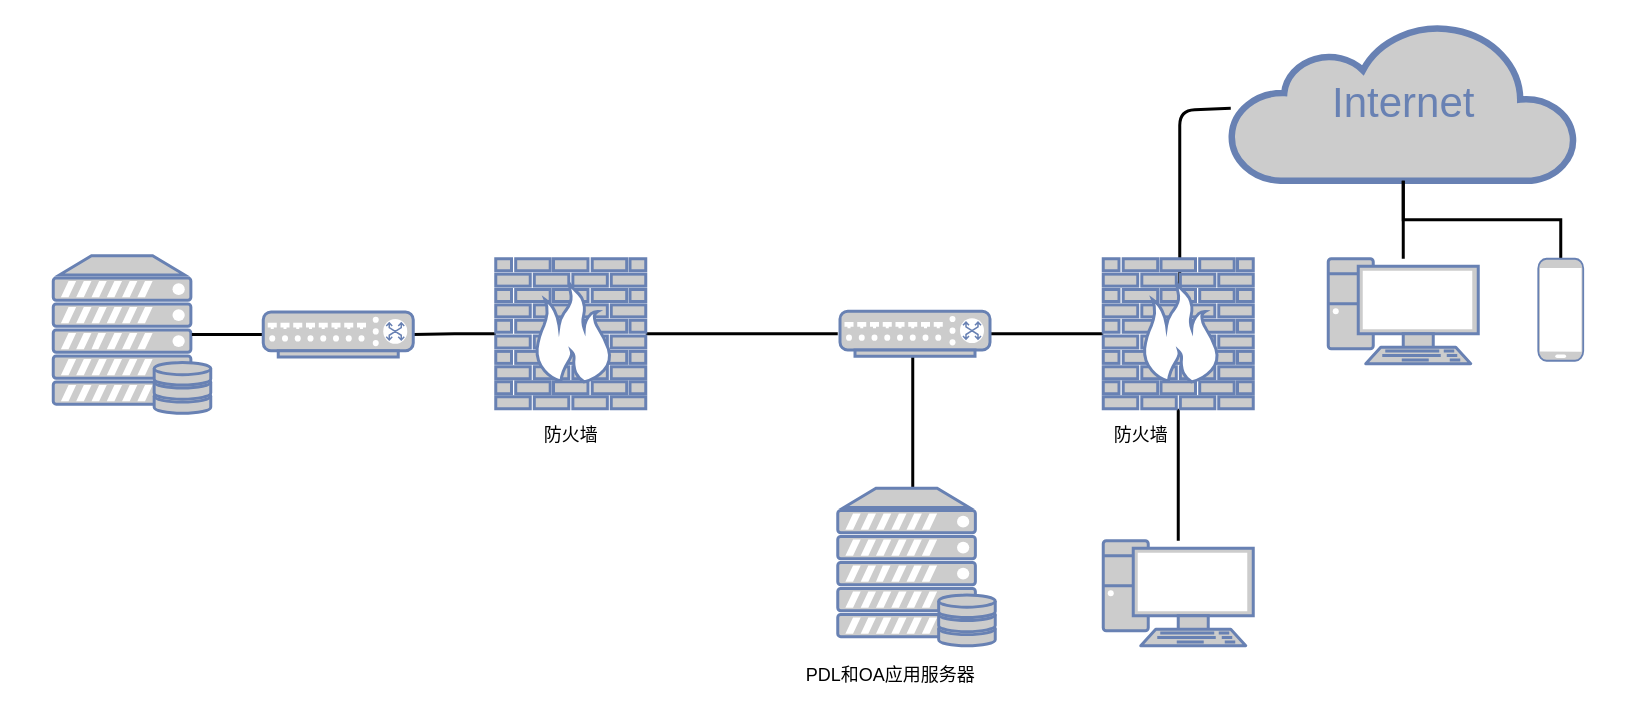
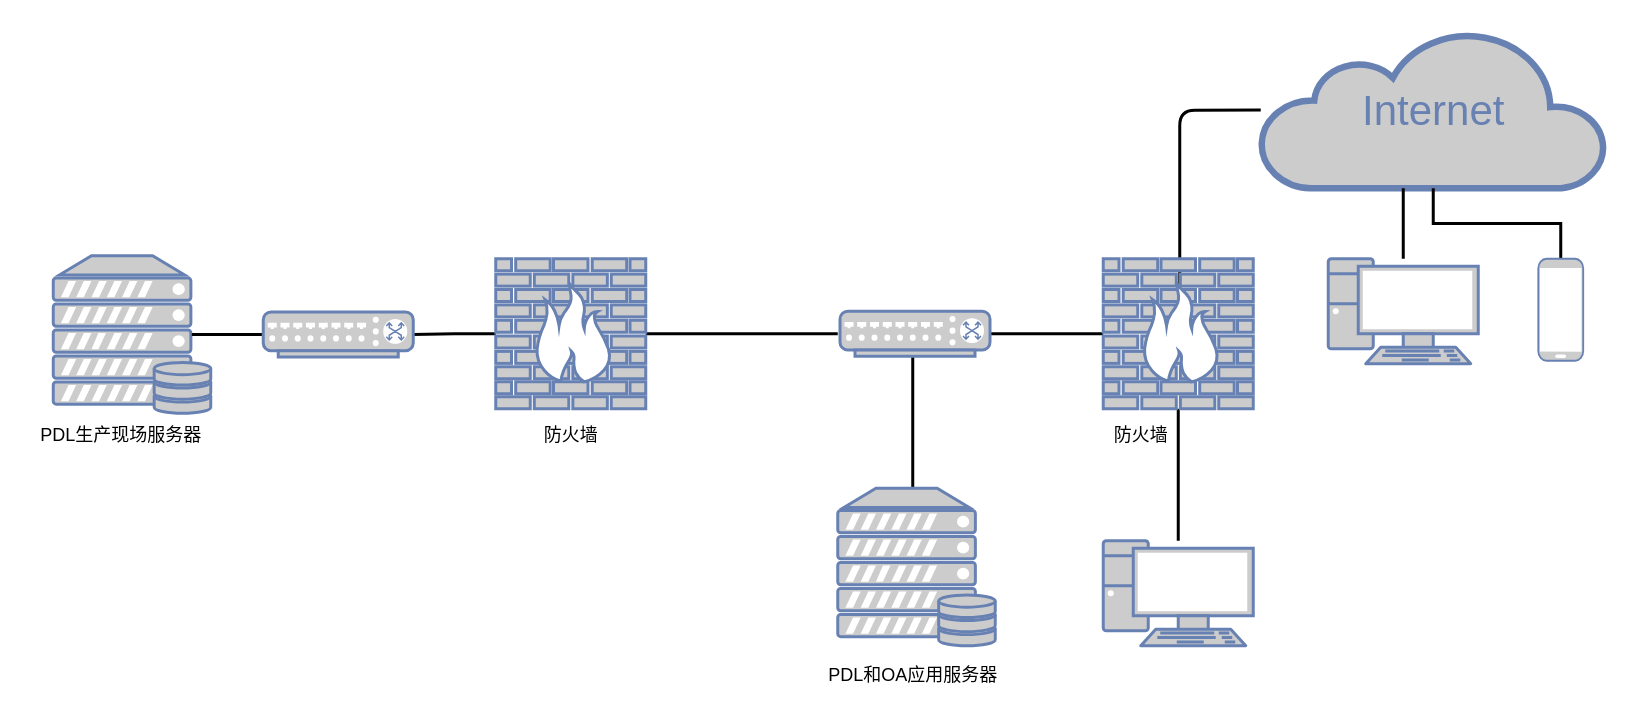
  <mxCell id="0" />
  <mxCell id="1" parent="0" />
  <mxCell id="2" style="edgeStyle=none;html=1;labelBackgroundColor=none;endArrow=none;endFill=0;strokeWidth=2;fontFamily=Verdana;fontSize=28;fontColor=#6881B3;" parent="1" source="4" edge="1"><mxGeometry relative="1" as="geometry"><mxPoint x="558" y="222" as="targetPoint" /></mxGeometry></mxCell>
  <mxCell id="3" style="edgeStyle=orthogonalEdgeStyle;rounded=0;orthogonalLoop=1;jettySize=auto;html=1;endArrow=none;endFill=0;strokeWidth=2;" edge="1" parent="1" source="4" target="21"><mxGeometry relative="1" as="geometry" /></mxCell>
  <mxCell id="4" value="" style="fontColor=#0066CC;verticalAlign=top;verticalLabelPosition=bottom;labelPosition=center;align=center;html=1;fillColor=#CCCCCC;strokeColor=#6881B3;gradientColor=none;gradientDirection=north;strokeWidth=2;shape=mxgraph.networks.firewall;rounded=0;shadow=0;comic=0;" parent="1" vertex="1"><mxGeometry x="330" y="172" width="100" height="100" as="geometry" /></mxCell>
  <mxCell id="5" style="edgeStyle=orthogonalEdgeStyle;rounded=0;orthogonalLoop=1;jettySize=auto;html=1;entryX=0.5;entryY=1;entryDx=0;entryDy=0;entryPerimeter=0;strokeWidth=2;endArrow=none;endFill=0;" edge="1" parent="1" source="6" target="13"><mxGeometry relative="1" as="geometry" /></mxCell>
  <mxCell id="6" value="" style="fontColor=#0066CC;verticalAlign=top;verticalLabelPosition=bottom;labelPosition=center;align=center;html=1;fillColor=#CCCCCC;strokeColor=#6881B3;gradientColor=none;gradientDirection=north;strokeWidth=2;shape=mxgraph.networks.pc;rounded=0;shadow=0;comic=0;" parent="1" vertex="1"><mxGeometry x="735" y="360" width="100" height="70" as="geometry" /></mxCell>
- <mxCell id="7" value="Internet" style="html=1;fillColor=#CCCCCC;strokeColor=#6881B3;gradientColor=none;gradientDirection=north;strokeWidth=2;shape=mxgraph.networks.cloud;fontColor=#6881B3;rounded=0;shadow=0;comic=0;align=center;fontSize=28;" parent="1" vertex="1"><mxGeometry x="820" y="15" width="230" height="105" as="geometry" /></mxCell>
+ <mxCell id="7" value="Internet" style="html=1;fillColor=#CCCCCC;strokeColor=#6881B3;gradientColor=none;gradientDirection=north;strokeWidth=2;shape=mxgraph.networks.cloud;fontColor=#6881B3;rounded=0;shadow=0;comic=0;align=center;fontSize=28;" parent="1" vertex="1"><mxGeometry x="840" y="20" width="230" height="105" as="geometry" /></mxCell>
  <mxCell id="8" style="edgeStyle=none;html=1;labelBackgroundColor=none;endArrow=none;endFill=0;strokeWidth=2;fontFamily=Verdana;fontSize=28;fontColor=#6881B3;exitX=0.51;exitY=0.36;exitDx=0;exitDy=0;exitPerimeter=0;" parent="1" source="13" target="7" edge="1"><mxGeometry relative="1" as="geometry"><Array as="points"><mxPoint x="786" y="73" /></Array></mxGeometry></mxCell>
  <mxCell id="9" style="edgeStyle=none;html=1;labelBackgroundColor=none;endArrow=none;endFill=0;strokeWidth=2;fontFamily=Verdana;fontSize=28;fontColor=#6881B3;" parent="1" edge="1"><mxGeometry relative="1" as="geometry"><mxPoint x="608" y="325" as="sourcePoint" /><mxPoint x="608" y="237" as="targetPoint" /></mxGeometry></mxCell>
  <mxCell id="10" style="edgeStyle=orthogonalEdgeStyle;rounded=0;orthogonalLoop=1;jettySize=auto;html=1;endArrow=none;endFill=0;strokeWidth=2;" edge="1" parent="1" source="11" target="7"><mxGeometry relative="1" as="geometry" /></mxCell>
  <mxCell id="11" value="" style="fontColor=#0066CC;verticalAlign=top;verticalLabelPosition=bottom;labelPosition=center;align=center;html=1;outlineConnect=0;fillColor=#CCCCCC;strokeColor=#6881B3;gradientColor=none;gradientDirection=north;strokeWidth=2;shape=mxgraph.networks.mobile;" vertex="1" parent="1"><mxGeometry x="1025" y="172" width="30" height="68" as="geometry" /></mxCell>
  <mxCell id="12" style="edgeStyle=orthogonalEdgeStyle;rounded=0;orthogonalLoop=1;jettySize=auto;html=1;endArrow=none;endFill=0;strokeWidth=2;entryX=1;entryY=0.5;entryDx=0;entryDy=0;entryPerimeter=0;" edge="1" parent="1" source="13"><mxGeometry relative="1" as="geometry"><mxPoint x="658" y="222" as="targetPoint" /></mxGeometry></mxCell>
  <mxCell id="13" value="" style="fontColor=#0066CC;verticalAlign=top;verticalLabelPosition=bottom;labelPosition=center;align=center;html=1;fillColor=#CCCCCC;strokeColor=#6881B3;gradientColor=none;gradientDirection=north;strokeWidth=2;shape=mxgraph.networks.firewall;rounded=0;shadow=0;comic=0;" vertex="1" parent="1"><mxGeometry x="735" y="172" width="100" height="100" as="geometry" /></mxCell>
- <mxCell id="14" value="PDL和OA应用服务器" style="text;html=1;align=center;verticalAlign=middle;resizable=0;points=[];autosize=1;strokeColor=none;" vertex="1" parent="1"><mxGeometry x="528" y="440" width="130" height="20" as="geometry" /></mxCell>
+ <mxCell id="14" value="PDL和OA应用服务器" style="text;html=1;align=center;verticalAlign=middle;resizable=0;points=[];autosize=1;strokeColor=none;" vertex="1" parent="1"><mxGeometry x="543" y="440" width="130" height="20" as="geometry" /></mxCell>
+ <mxCell id="15" value="PDL生产现场服务器" style="text;html=1;align=center;verticalAlign=middle;resizable=0;points=[];autosize=1;strokeColor=none;" vertex="1" parent="1"><mxGeometry x="20" y="280" width="120" height="20" as="geometry" /></mxCell>
  <mxCell id="16" value="防火墙" style="text;html=1;align=center;verticalAlign=middle;resizable=0;points=[];autosize=1;strokeColor=none;" vertex="1" parent="1"><mxGeometry x="355" y="280" width="50" height="20" as="geometry" /></mxCell>
  <mxCell id="17" value="防火墙" style="text;html=1;align=center;verticalAlign=middle;resizable=0;points=[];autosize=1;strokeColor=none;" vertex="1" parent="1"><mxGeometry x="735" y="280" width="50" height="20" as="geometry" /></mxCell>
  <mxCell id="18" value="" style="fontColor=#0066CC;verticalAlign=top;verticalLabelPosition=bottom;labelPosition=center;align=center;html=1;outlineConnect=0;fillColor=#CCCCCC;strokeColor=#6881B3;gradientColor=none;gradientDirection=north;strokeWidth=2;shape=mxgraph.networks.server_storage;" vertex="1" parent="1"><mxGeometry x="35" y="170" width="105" height="105" as="geometry" /></mxCell>
  <mxCell id="19" value="" style="fontColor=#0066CC;verticalAlign=top;verticalLabelPosition=bottom;labelPosition=center;align=center;html=1;outlineConnect=0;fillColor=#CCCCCC;strokeColor=#6881B3;gradientColor=none;gradientDirection=north;strokeWidth=2;shape=mxgraph.networks.server_storage;" vertex="1" parent="1"><mxGeometry x="558" y="325" width="105" height="105" as="geometry" /></mxCell>
  <mxCell id="20" style="edgeStyle=orthogonalEdgeStyle;rounded=0;orthogonalLoop=1;jettySize=auto;html=1;entryX=0.88;entryY=0.5;entryDx=0;entryDy=0;entryPerimeter=0;endArrow=none;endFill=0;strokeWidth=2;" edge="1" parent="1" source="21" target="18"><mxGeometry relative="1" as="geometry" /></mxCell>
  <mxCell id="21" value="" style="fontColor=#0066CC;verticalAlign=top;verticalLabelPosition=bottom;labelPosition=center;align=center;html=1;outlineConnect=0;fillColor=#CCCCCC;strokeColor=#6881B3;gradientColor=none;gradientDirection=north;strokeWidth=2;shape=mxgraph.networks.switch;" vertex="1" parent="1"><mxGeometry x="175" y="207.5" width="100" height="30" as="geometry" /></mxCell>
  <mxCell id="22" value="" style="fontColor=#0066CC;verticalAlign=top;verticalLabelPosition=bottom;labelPosition=center;align=center;html=1;outlineConnect=0;fillColor=#CCCCCC;strokeColor=#6881B3;gradientColor=none;gradientDirection=north;strokeWidth=2;shape=mxgraph.networks.switch;" vertex="1" parent="1"><mxGeometry x="559.5" y="207" width="100" height="30" as="geometry" /></mxCell>
  <mxCell id="23" style="edgeStyle=orthogonalEdgeStyle;rounded=0;orthogonalLoop=1;jettySize=auto;html=1;endArrow=none;endFill=0;strokeWidth=2;" edge="1" parent="1" source="24" target="7"><mxGeometry relative="1" as="geometry"><Array as="points"><mxPoint x="935" y="140" /><mxPoint x="935" y="140" /></Array></mxGeometry></mxCell>
  <mxCell id="24" value="" style="fontColor=#0066CC;verticalAlign=top;verticalLabelPosition=bottom;labelPosition=center;align=center;html=1;fillColor=#CCCCCC;strokeColor=#6881B3;gradientColor=none;gradientDirection=north;strokeWidth=2;shape=mxgraph.networks.pc;rounded=0;shadow=0;comic=0;" vertex="1" parent="1"><mxGeometry x="885" y="172" width="100" height="70" as="geometry" /></mxCell>
